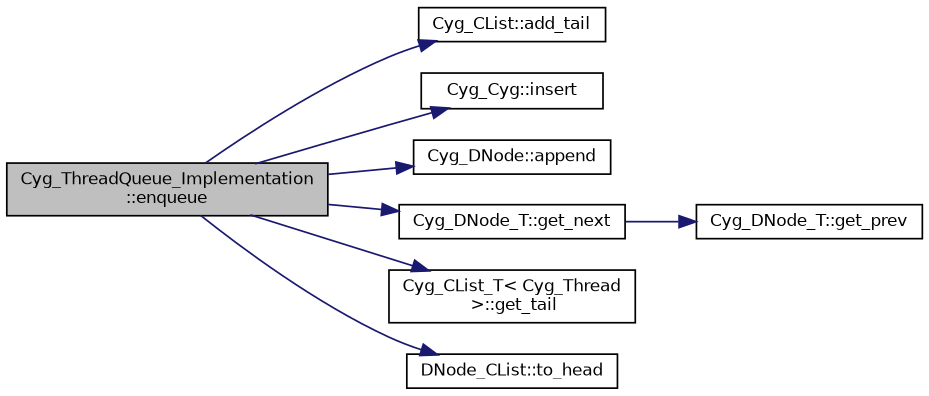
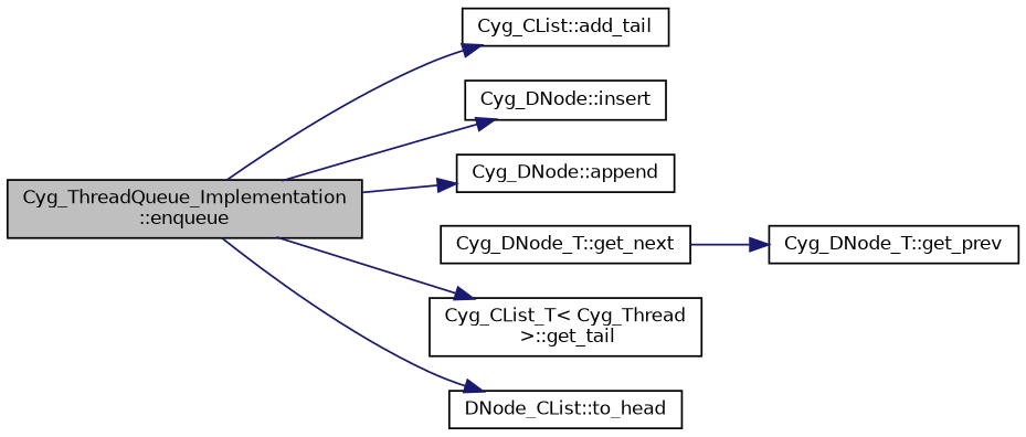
  digraph {
    rankdir=LR
    node [color=black fillcolor=white fontname=Helvetica fontsize=10 shape=record style=filled]
    edge [color=midnightblue fontname=Helvetica fontsize=10 labelfontname=Helvetica labelfontsize=10 style=solid]
    n1 [fillcolor=grey75 fontcolor=black height=0.2 label="Cyg_ThreadQueue_Implementation\l::enqueue" width=0.4]
    n2 [height=0.2 label="Cyg_CList::add_tail" width=0.4]
-   n3 [height=0.2 label="Cyg_Cyg::insert" width=0.4]
+   n3 [height=0.2 label="Cyg_DNode::insert" width=0.4]
    n4 [height=0.2 label="Cyg_DNode::append" width=0.4]
    n5 [height=0.2 label="Cyg_DNode_T::get_next" width=0.4]
    n6 [height=0.2 label="Cyg_CList_T\< Cyg_Thread\l \>::get_tail" width=0.4]
    n7 [height=0.2 label="DNode_CList::to_head" width=0.4]
    n8 [height=0.2 label="Cyg_DNode_T::get_prev" width=0.4]
    n1 -> n2
    n1 -> n3
    n1 -> n4
-   n1 -> n5
    n1 -> n6
    n1 -> n7
    n5 -> n8
  }
